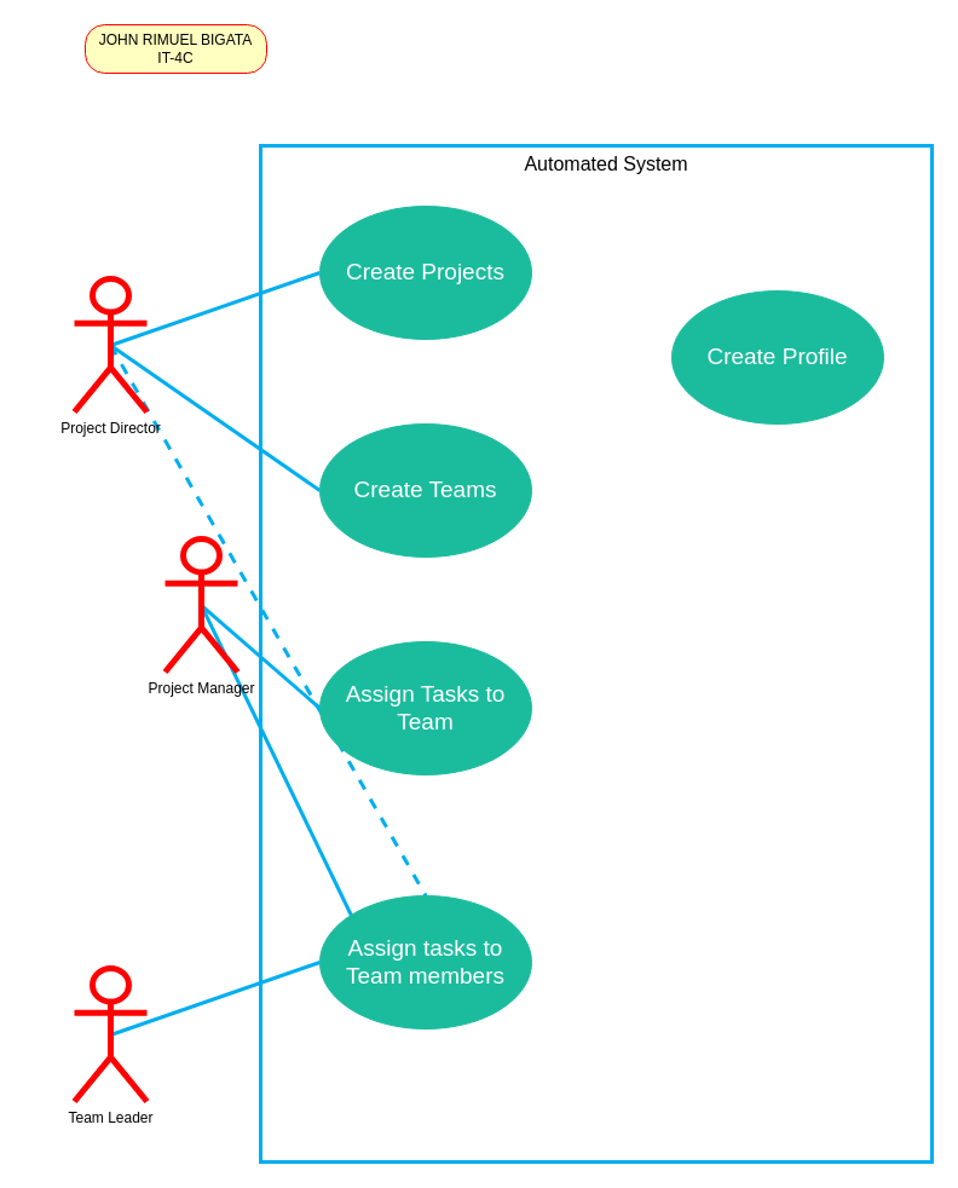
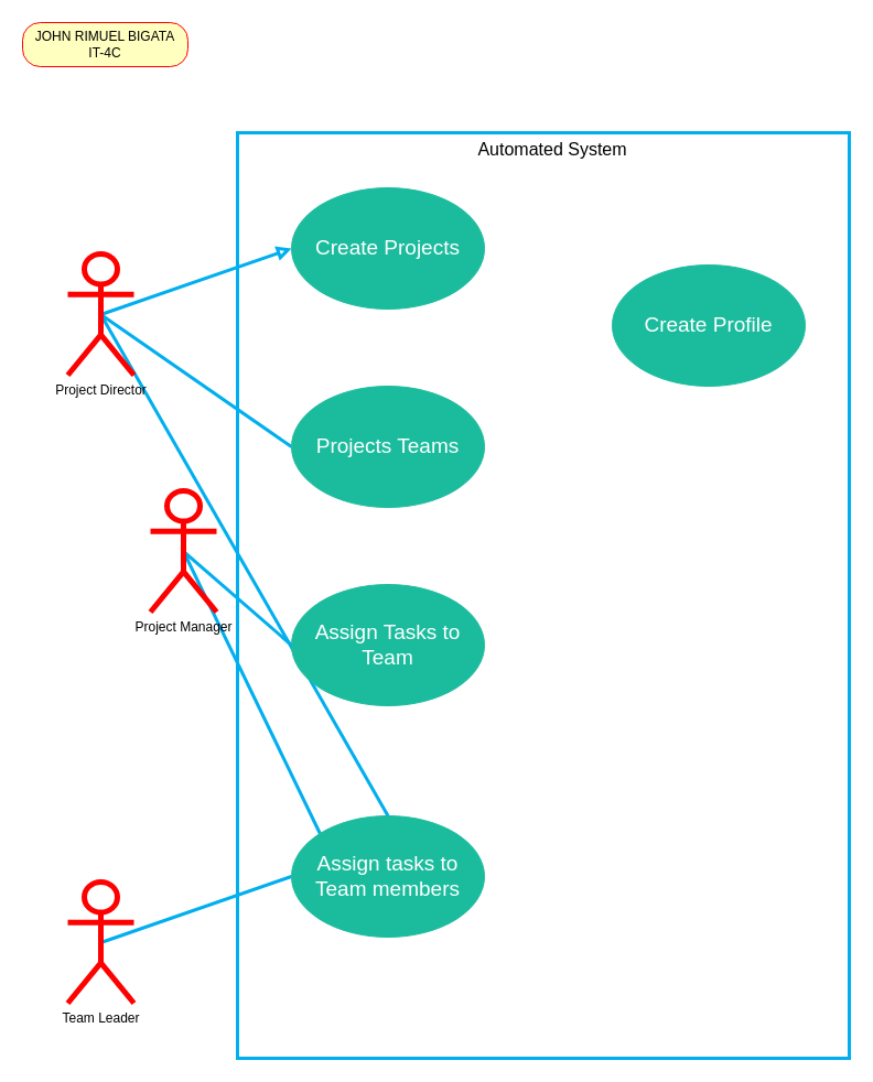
  <mxCell id="0" />
  <mxCell id="1" parent="0" />
  <mxCell id="2" value="" style="rounded=0;whiteSpace=wrap;html=1;fillColor=none;fontSize=11;strokeColor=#01aeee;strokeWidth=3;labelBackgroundColor=#2a2a2a;endArrow=classic;" vertex="1" parent="1"><mxGeometry x="215" y="120" width="555" height="840" as="geometry" /></mxCell>
- <mxCell id="3" style="orthogonalLoop=1;jettySize=auto;html=1;exitX=0.5;exitY=0.5;exitDx=0;exitDy=0;exitPerimeter=0;entryX=0;entryY=0.5;entryDx=0;entryDy=0;strokeWidth=3;strokeColor=#01aeee;rounded=0;endArrow=none;endFill=0;" edge="1" parent="1" source="6" target="13"><mxGeometry relative="1" as="geometry" /></mxCell>
+ <mxCell id="3" style="orthogonalLoop=1;jettySize=auto;html=1;exitX=0.5;exitY=0.5;exitDx=0;exitDy=0;exitPerimeter=0;entryX=0;entryY=0.5;entryDx=0;entryDy=0;strokeWidth=3;strokeColor=#01aeee;rounded=0;endArrow=block;endFill=0;" edge="1" parent="1" source="6" target="13"><mxGeometry relative="1" as="geometry" /></mxCell>
  <mxCell id="4" style="edgeStyle=none;rounded=0;orthogonalLoop=1;jettySize=auto;html=1;exitX=0.5;exitY=0.5;exitDx=0;exitDy=0;exitPerimeter=0;entryX=0;entryY=0.5;entryDx=0;entryDy=0;strokeWidth=3;strokeColor=#01aeee;endFill=0;endArrow=none;" edge="1" parent="1" source="6" target="14"><mxGeometry relative="1" as="geometry" /></mxCell>
- <mxCell id="5" style="edgeStyle=none;rounded=0;orthogonalLoop=1;jettySize=auto;html=1;exitX=0.5;exitY=0.5;exitDx=0;exitDy=0;exitPerimeter=0;entryX=0.5;entryY=0;entryDx=0;entryDy=0;strokeWidth=3;strokeColor=#01aeee;endFill=0;endArrow=none;dashed=1;" edge="1" parent="1" source="6" target="16"><mxGeometry relative="1" as="geometry" /></mxCell>
+ <mxCell id="5" style="edgeStyle=none;rounded=0;orthogonalLoop=1;jettySize=auto;html=1;exitX=0.5;exitY=0.5;exitDx=0;exitDy=0;exitPerimeter=0;entryX=0.5;entryY=0;entryDx=0;entryDy=0;strokeWidth=3;strokeColor=#01aeee;endFill=0;endArrow=none;" edge="1" parent="1" source="6" target="16"><mxGeometry relative="1" as="geometry" /></mxCell>
  <mxCell id="6" value="Project Director" style="shape=umlActor;verticalLabelPosition=bottom;verticalAlign=top;html=1;fillColor=default;strokeColor=#FF0000;strokeWidth=5;" vertex="1" parent="1"><mxGeometry x="61" y="230" width="60" height="110" as="geometry" /></mxCell>
  <mxCell id="7" style="edgeStyle=none;rounded=0;orthogonalLoop=1;jettySize=auto;html=1;exitX=0.5;exitY=0.5;exitDx=0;exitDy=0;exitPerimeter=0;entryX=0;entryY=0.5;entryDx=0;entryDy=0;strokeWidth=3;strokeColor=#01aeee;endFill=0;endArrow=none;" edge="1" parent="1" source="9" target="15"><mxGeometry relative="1" as="geometry" /></mxCell>
  <mxCell id="8" style="edgeStyle=none;rounded=0;orthogonalLoop=1;jettySize=auto;html=1;exitX=0.5;exitY=0.5;exitDx=0;exitDy=0;exitPerimeter=0;entryX=0;entryY=0;entryDx=0;entryDy=0;strokeWidth=3;strokeColor=#01aeee;endFill=0;endArrow=none;" edge="1" parent="1" source="9" target="16"><mxGeometry relative="1" as="geometry" /></mxCell>
  <mxCell id="9" value="Project Manager" style="shape=umlActor;verticalLabelPosition=bottom;verticalAlign=top;html=1;strokeColor=#FF0000;strokeWidth=5;fillColor=default;" vertex="1" parent="1"><mxGeometry x="136" y="445" width="60" height="110" as="geometry" /></mxCell>
  <mxCell id="10" style="edgeStyle=none;rounded=0;orthogonalLoop=1;jettySize=auto;html=1;exitX=0.5;exitY=0.5;exitDx=0;exitDy=0;exitPerimeter=0;entryX=0;entryY=0.5;entryDx=0;entryDy=0;strokeWidth=3;strokeColor=#01aeee;endFill=0;endArrow=none;" edge="1" parent="1" source="11" target="16"><mxGeometry relative="1" as="geometry" /></mxCell>
  <mxCell id="11" value="Team Leader" style="shape=umlActor;verticalLabelPosition=bottom;verticalAlign=top;html=1;strokeColor=#FF0000;strokeWidth=5;fillColor=default;" vertex="1" parent="1"><mxGeometry x="61" y="800" width="60" height="110" as="geometry" /></mxCell>
- <mxCell id="12" value="JOHN RIMUEL BIGATA&lt;br&gt;IT-4C" style="rounded=1;whiteSpace=wrap;html=1;arcSize=40;fontColor=#000000;fillColor=#ffffc0;strokeColor=#ff0000;" vertex="1" parent="1"><mxGeometry x="70" y="20" width="150" height="40" as="geometry" /></mxCell>
+ <mxCell id="12" value="JOHN RIMUEL BIGATA&lt;br&gt;IT-4C" style="rounded=1;whiteSpace=wrap;html=1;arcSize=40;fontColor=#000000;fillColor=#ffffc0;strokeColor=#ff0000;" vertex="1" parent="1"><mxGeometry x="20" y="20" width="150" height="40" as="geometry" /></mxCell>
  <mxCell id="13" value="Create Projects" style="ellipse;whiteSpace=wrap;html=1;fillColor=#1bbc9d;strokeColor=#1BBC9D;fontColor=#FFFFFF;fontSize=19;" vertex="1" parent="1"><mxGeometry x="264" y="170" width="175" height="110" as="geometry" /></mxCell>
- <mxCell id="14" value="Create Teams" style="ellipse;whiteSpace=wrap;html=1;fillColor=#1bbc9d;fontSize=19;fontColor=#FFFFFF;strokeColor=#1BBC9D;" vertex="1" parent="1"><mxGeometry x="264" y="350" width="175" height="110" as="geometry" /></mxCell>
+ <mxCell id="14" value="Projects Teams" style="ellipse;whiteSpace=wrap;html=1;fillColor=#1bbc9d;fontSize=19;fontColor=#FFFFFF;strokeColor=#1BBC9D;" vertex="1" parent="1"><mxGeometry x="264" y="350" width="175" height="110" as="geometry" /></mxCell>
  <mxCell id="15" value="Assign Tasks to Team" style="ellipse;whiteSpace=wrap;html=1;fillColor=#1bbc9d;fontSize=19;fontColor=#FFFFFF;strokeColor=#1BBC9D;" vertex="1" parent="1"><mxGeometry x="264" y="530" width="175" height="110" as="geometry" /></mxCell>
  <mxCell id="16" value="Assign tasks to Team members" style="ellipse;whiteSpace=wrap;html=1;fillColor=#1bbc9d;fontSize=19;fontColor=#FFFFFF;strokeColor=#1BBC9D;" vertex="1" parent="1"><mxGeometry x="264" y="740" width="175" height="110" as="geometry" /></mxCell>
  <mxCell id="17" value="Create Profile" style="ellipse;whiteSpace=wrap;html=1;fillColor=#1bbc9d;fontSize=19;fontColor=#FFFFFF;strokeColor=#1BBC9D;" vertex="1" parent="1"><mxGeometry x="555" y="240" width="175" height="110" as="geometry" /></mxCell>
  <mxCell id="18" value="Automated System" style="text;html=1;strokeColor=none;fillColor=none;align=center;verticalAlign=middle;whiteSpace=wrap;rounded=0;fontSize=16;fontColor=#000000;" vertex="1" parent="1"><mxGeometry x="386" y="120" width="230" height="30" as="geometry" /></mxCell>
